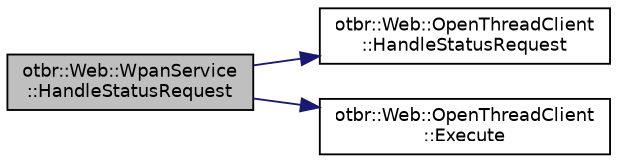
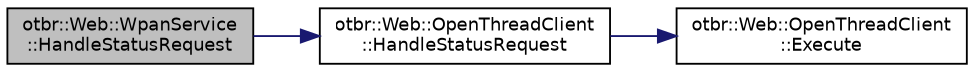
  digraph {
    rankdir=LR
    node [color=black fillcolor=white fontname=Helvetica fontsize=10 shape=record style=filled]
    edge [color=midnightblue fontname=Helvetica fontsize=10 labelfontname=Helvetica labelfontsize=10 style=solid]
    n1 [fillcolor=grey75 fontcolor=black height=0.2 label="otbr::Web::WpanService\l::HandleStatusRequest" width=0.4]
    n2 [height=0.2 label="otbr::Web::OpenThreadClient\l::HandleStatusRequest" width=0.4]
    n3 [height=0.2 label="otbr::Web::OpenThreadClient\l::Execute" width=0.4]
    n1 -> n2
-   n1 -> n3
+   n2 -> n3
  }
